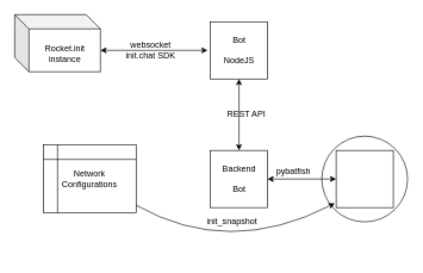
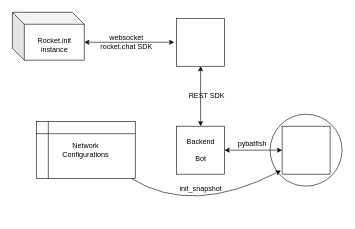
  <mxCell id="0" />
  <mxCell id="1" parent="0" />
  <mxCell id="2" value="" style="ellipse;whiteSpace=wrap;html=1;aspect=fixed;" vertex="1" parent="1"><mxGeometry x="450" y="190" width="120" height="120" as="geometry" /></mxCell>
  <mxCell id="3" value="" style="shape=cube;whiteSpace=wrap;html=1;boundedLbl=1;backgroundOutline=1;darkOpacity=0.05;darkOpacity2=0.1;" vertex="1" parent="1"><mxGeometry x="20" y="20" width="120" height="80" as="geometry" /></mxCell>
  <mxCell id="4" value="" style="whiteSpace=wrap;html=1;aspect=fixed;" vertex="1" parent="1"><mxGeometry x="294" y="210" width="80" height="80" as="geometry" /></mxCell>
  <mxCell id="5" value="" style="whiteSpace=wrap;html=1;aspect=fixed;" vertex="1" parent="1"><mxGeometry x="470" y="210" width="80" height="80" as="geometry" /></mxCell>
  <mxCell id="6" value="&lt;div&gt;Rocket.init&lt;/div&gt;&lt;div&gt;instance&lt;br&gt;&lt;/div&gt;" style="text;html=1;resizable=0;autosize=1;align=center;verticalAlign=middle;points=[];fillColor=none;strokeColor=none;rounded=0;" vertex="1" parent="1"><mxGeometry x="50" y="60" width="80" height="30" as="geometry" /></mxCell>
  <mxCell id="7" value="&lt;div&gt;Backend&lt;/div&gt;&lt;div&gt;&lt;br&gt;&lt;/div&gt;&lt;div&gt;Bot&lt;br&gt;&lt;/div&gt;" style="text;html=1;resizable=0;autosize=1;align=center;verticalAlign=middle;points=[];fillColor=none;strokeColor=none;rounded=0;" vertex="1" parent="1"><mxGeometry x="304" y="225" width="60" height="50" as="geometry" /></mxCell>
- <mxCell id="8" value="&lt;div&gt;Network&lt;/div&gt;&lt;div&gt;Configurations&lt;br&gt;&lt;/div&gt;" style="shape=internalStorage;whiteSpace=wrap;html=1;backgroundOutline=1;" vertex="1" parent="1"><mxGeometry x="60" y="202.5" width="130" height="95" as="geometry" /></mxCell>
+ <mxCell id="8" value="&lt;div&gt;Network&lt;/div&gt;&lt;div&gt;Configurations&lt;br&gt;&lt;/div&gt;" style="shape=internalStorage;whiteSpace=wrap;html=1;backgroundOutline=1;" vertex="1" parent="1"><mxGeometry x="60" y="202.5" width="165" height="95" as="geometry" /></mxCell>
  <mxCell id="9" value="" style="endArrow=classic;startArrow=classic;html=1;exitX=0;exitY=0;exitDx=120;exitDy=50;exitPerimeter=0;" edge="1" parent="1" source="3"><mxGeometry width="50" height="50" relative="1" as="geometry"><mxPoint x="170" y="100" as="sourcePoint" /><mxPoint x="290" y="70" as="targetPoint" /></mxGeometry></mxCell>
- <mxCell id="10" value="&lt;div&gt;websocket&lt;/div&gt;&lt;div&gt;init.chat SDK&lt;br&gt;&lt;/div&gt;" style="text;html=1;resizable=0;autosize=1;align=center;verticalAlign=middle;points=[];fillColor=none;strokeColor=none;rounded=0;" vertex="1" parent="1"><mxGeometry x="160" y="55" width="100" height="30" as="geometry" /></mxCell>
- <mxCell id="11" value="&lt;div&gt;REST API&lt;br&gt;&lt;/div&gt;" style="text;html=1;resizable=0;autosize=1;align=center;verticalAlign=middle;points=[];fillColor=none;strokeColor=none;rounded=0;" vertex="1" parent="1"><mxGeometry x="309" y="150" width="70" height="20" as="geometry" /></mxCell>
+ <mxCell id="10" value="&lt;div&gt;websocket&lt;/div&gt;&lt;div&gt;rocket.chat SDK&lt;br&gt;&lt;/div&gt;" style="text;html=1;resizable=0;autosize=1;align=center;verticalAlign=middle;points=[];fillColor=none;strokeColor=none;rounded=0;" vertex="1" parent="1"><mxGeometry x="160" y="55" width="100" height="30" as="geometry" /></mxCell>
+ <mxCell id="11" value="&lt;div&gt;REST SDK&lt;br&gt;&lt;/div&gt;" style="text;html=1;resizable=0;autosize=1;align=center;verticalAlign=middle;points=[];fillColor=none;strokeColor=none;rounded=0;" vertex="1" parent="1"><mxGeometry x="309" y="150" width="70" height="20" as="geometry" /></mxCell>
  <mxCell id="12" value="" style="endArrow=classic;startArrow=classic;html=1;exitX=0.5;exitY=0;exitDx=0;exitDy=0;entryX=0.5;entryY=1;entryDx=0;entryDy=0;" edge="1" parent="1" source="4" target="17"><mxGeometry width="50" height="50" relative="1" as="geometry"><mxPoint x="260" y="190" as="sourcePoint" /><mxPoint x="310" y="140" as="targetPoint" /></mxGeometry></mxCell>
  <mxCell id="13" value="" style="endArrow=classic;startArrow=classic;html=1;entryX=0;entryY=0.5;entryDx=0;entryDy=0;" edge="1" parent="1" source="4" target="5"><mxGeometry width="50" height="50" relative="1" as="geometry"><mxPoint x="374" y="300" as="sourcePoint" /><mxPoint x="444.711" y="250" as="targetPoint" /></mxGeometry></mxCell>
- <mxCell id="14" value="pybatfish" style="text;html=1;resizable=0;autosize=1;align=center;verticalAlign=middle;points=[];fillColor=none;strokeColor=none;rounded=0;" vertex="1" parent="1"><mxGeometry x="380" y="230" width="60" height="20" as="geometry" /></mxCell>
+ <mxCell id="14" value="pybatfish" style="text;html=1;resizable=0;autosize=1;align=center;verticalAlign=middle;points=[];fillColor=none;strokeColor=none;rounded=0;" vertex="1" parent="1"><mxGeometry x="390" y="230" width="60" height="20" as="geometry" /></mxCell>
  <mxCell id="15" value="" style="curved=1;endArrow=classic;html=1;entryX=-0.025;entryY=0.925;entryDx=0;entryDy=0;entryPerimeter=0;" edge="1" parent="1" source="8" target="5"><mxGeometry width="50" height="50" relative="1" as="geometry"><mxPoint x="320" y="410" as="sourcePoint" /><mxPoint x="370" y="360" as="targetPoint" /><Array as="points"><mxPoint x="320" y="360" /></Array></mxGeometry></mxCell>
- <mxCell id="16" value="init_snapshot" style="text;html=1;resizable=0;autosize=1;align=center;verticalAlign=middle;points=[];fillColor=none;strokeColor=none;rounded=0;" vertex="1" parent="1"><mxGeometry x="279" y="300" width="90" height="20" as="geometry" /></mxCell>
+ <mxCell id="16" value="init_snapshot" style="text;html=1;resizable=0;autosize=1;align=center;verticalAlign=middle;points=[];fillColor=none;strokeColor=none;rounded=0;" vertex="1" parent="1"><mxGeometry x="289" y="305" width="90" height="20" as="geometry" /></mxCell>
  <mxCell id="17" value="" style="whiteSpace=wrap;html=1;aspect=fixed;" vertex="1" parent="1"><mxGeometry x="294" y="30" width="80" height="80" as="geometry" /></mxCell>
- <mxCell id="18" value="&lt;div&gt;Bot&lt;/div&gt;&lt;div&gt;&lt;br&gt;&lt;/div&gt;&lt;div&gt;NodeJS&lt;br&gt;&lt;/div&gt;" style="text;html=1;resizable=0;autosize=1;align=center;verticalAlign=middle;points=[];fillColor=none;strokeColor=none;rounded=0;" vertex="1" parent="1"><mxGeometry x="304" y="45" width="60" height="50" as="geometry" /></mxCell>
